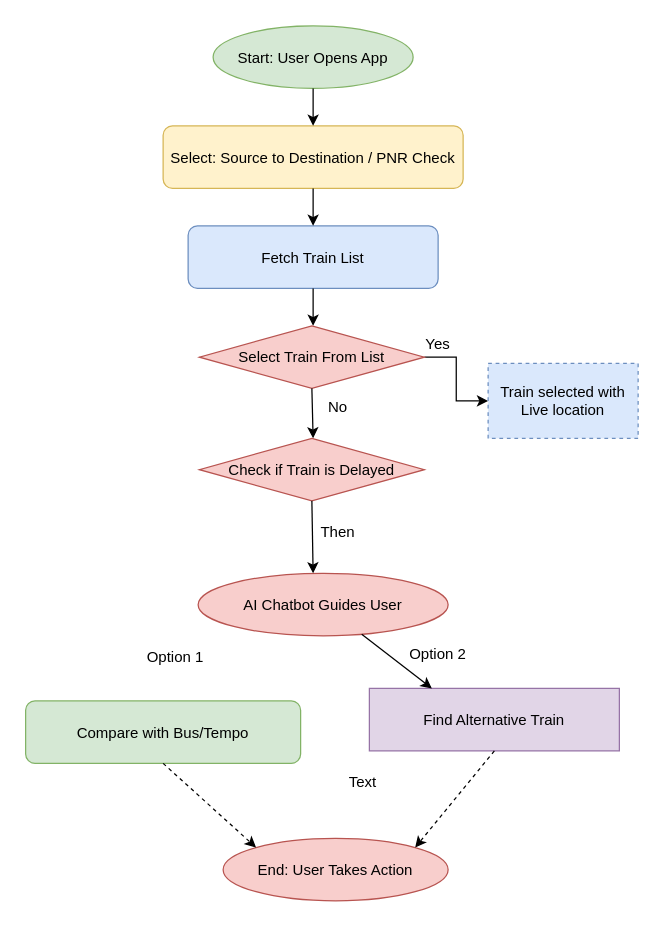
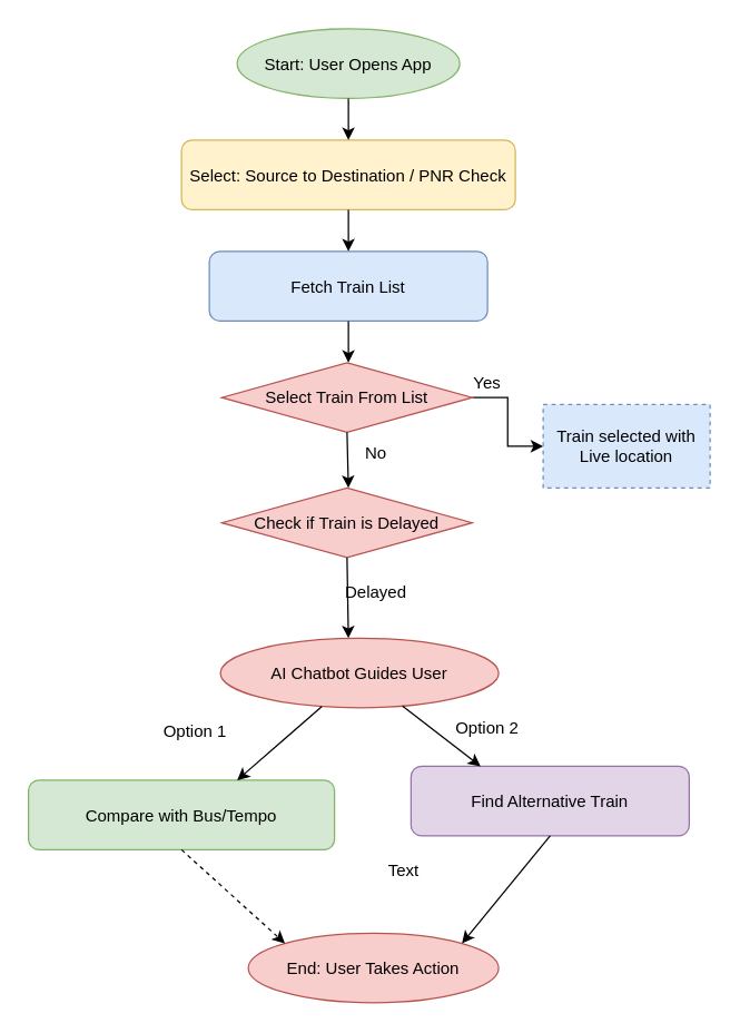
  <mxCell id="0" />
  <mxCell id="1" parent="0" />
  <mxCell id="2" value="Start: User Opens App" style="ellipse;fillColor=#D5E8D4;strokeColor=#82B366;" parent="1" vertex="1"><mxGeometry x="170" y="20" width="160" height="50" as="geometry" /></mxCell>
  <mxCell id="3" value="Select: Source to Destination / PNR Check" style="rounded=1;fillColor=#FFF2CC;strokeColor=#D6B656;" parent="1" vertex="1"><mxGeometry x="130" y="100" width="240" height="50" as="geometry" /></mxCell>
  <mxCell id="4" parent="1" source="2" target="3" edge="1"><mxGeometry relative="1" as="geometry" /></mxCell>
  <mxCell id="5" value="Fetch Train List" style="rounded=1;fillColor=#DAE8FC;strokeColor=#6C8EBF;" parent="1" vertex="1"><mxGeometry x="150" y="180" width="200" height="50" as="geometry" /></mxCell>
  <mxCell id="6" parent="1" source="3" target="5" edge="1"><mxGeometry relative="1" as="geometry" /></mxCell>
  <mxCell id="7" parent="1" source="5" edge="1"><mxGeometry relative="1" as="geometry"><mxPoint x="250" y="260" as="targetPoint" /></mxGeometry></mxCell>
  <mxCell id="8" value="Check if Train is Delayed" style="rhombus;fillColor=#F8CECC;strokeColor=#B85450;" parent="1" vertex="1"><mxGeometry x="159" y="350" width="180" height="50" as="geometry" /></mxCell>
- <mxCell id="9" value="Find Alternative Train" style="fillColor=#E1D5E7;strokeColor=#9673A6;rounded=0;" parent="1" vertex="1"><mxGeometry x="295" y="550" width="200" height="50" as="geometry" /></mxCell>
+ <mxCell id="9" value="Find Alternative Train" style="rounded=1;fillColor=#E1D5E7;strokeColor=#9673A6;" parent="1" vertex="1"><mxGeometry x="295" y="550" width="200" height="50" as="geometry" /></mxCell>
  <mxCell id="10" value="Compare with Bus/Tempo" style="rounded=1;fillColor=#D5E8D4;strokeColor=#82B366;" parent="1" vertex="1"><mxGeometry x="20" y="560" width="220" height="50" as="geometry" /></mxCell>
  <mxCell id="11" value="AI Chatbot Guides User" style="ellipse;fillColor=#F8CECC;strokeColor=#B85450;" parent="1" vertex="1"><mxGeometry x="158" y="458" width="200" height="50" as="geometry" /></mxCell>
  <mxCell id="12" value="End: User Takes Action" style="ellipse;fillColor=#F8CECC;strokeColor=#B85450;" parent="1" vertex="1"><mxGeometry x="178" y="670" width="180" height="50" as="geometry" /></mxCell>
+ <mxCell id="13" style="entryX=0.682;entryY=0;entryDx=0;entryDy=0;entryPerimeter=0;" parent="1" source="11" target="10" edge="1"><mxGeometry relative="1" as="geometry"><mxPoint x="240" y="540" as="targetPoint" /></mxGeometry></mxCell>
  <mxCell id="14" value="" style="edgeStyle=orthogonalEdgeStyle;rounded=0;orthogonalLoop=1;jettySize=auto;html=1;" parent="1" source="15" target="16" edge="1"><mxGeometry relative="1" as="geometry" /></mxCell>
  <mxCell id="15" value="Select Train From List" style="rhombus;whiteSpace=wrap;html=1;fillColor=#f8cecc;strokeColor=#b85450;" parent="1" vertex="1"><mxGeometry x="159" y="260" width="180" height="50" as="geometry" /></mxCell>
  <mxCell id="16" value="Train selected with Live location" style="whiteSpace=wrap;html=1;fillColor=#dae8fc;strokeColor=#6c8ebf;dashed=1;" parent="1" vertex="1"><mxGeometry x="390" y="290" width="120" height="60" as="geometry" /></mxCell>
  <mxCell id="17" value="" style="edgeStyle=none;orthogonalLoop=1;jettySize=auto;html=1;rounded=0;exitX=0.5;exitY=1;exitDx=0;exitDy=0;" parent="1" source="15" edge="1"><mxGeometry width="100" relative="1" as="geometry"><mxPoint x="200" y="280" as="sourcePoint" /><mxPoint x="250" y="350" as="targetPoint" /><Array as="points" /></mxGeometry></mxCell>
  <mxCell id="18" value="" style="endArrow=classic;html=1;rounded=0;exitX=0.5;exitY=1;exitDx=0;exitDy=0;entryX=0.46;entryY=0;entryDx=0;entryDy=0;entryPerimeter=0;" parent="1" source="8" target="11" edge="1"><mxGeometry width="50" height="50" relative="1" as="geometry"><mxPoint x="180" y="530" as="sourcePoint" /><mxPoint x="230" y="480" as="targetPoint" /></mxGeometry></mxCell>
  <mxCell id="19" style="entryX=0.25;entryY=0;entryDx=0;entryDy=0;" parent="1" source="11" target="9" edge="1"><mxGeometry relative="1" as="geometry"><mxPoint x="310" y="510" as="sourcePoint" /><mxPoint x="340" y="540" as="targetPoint" /></mxGeometry></mxCell>
  <mxCell id="20" value="" style="endArrow=classic;html=1;rounded=0;exitX=0.5;exitY=1;exitDx=0;exitDy=0;entryX=0;entryY=0;entryDx=0;entryDy=0;dashed=1;" edge="1" parent="1" source="10" target="12"><mxGeometry width="50" height="50" relative="1" as="geometry"><mxPoint x="270" y="630" as="sourcePoint" /><mxPoint x="200" y="670" as="targetPoint" /></mxGeometry></mxCell>
- <mxCell id="21" value="" style="endArrow=classic;html=1;rounded=0;exitX=0.5;exitY=1;exitDx=0;exitDy=0;entryX=1;entryY=0;entryDx=0;entryDy=0;dashed=1;" edge="1" parent="1" source="9" target="12"><mxGeometry width="50" height="50" relative="1" as="geometry"><mxPoint x="270" y="630" as="sourcePoint" /><mxPoint x="330" y="670" as="targetPoint" /></mxGeometry></mxCell>
+ <mxCell id="21" value="" style="endArrow=classic;html=1;rounded=0;exitX=0.5;exitY=1;exitDx=0;exitDy=0;entryX=1;entryY=0;entryDx=0;entryDy=0;" edge="1" parent="1" source="9" target="12"><mxGeometry width="50" height="50" relative="1" as="geometry"><mxPoint x="270" y="630" as="sourcePoint" /><mxPoint x="330" y="670" as="targetPoint" /></mxGeometry></mxCell>
  <mxCell id="22" value="No" style="text;html=1;align=center;verticalAlign=middle;whiteSpace=wrap;rounded=0;" vertex="1" parent="1"><mxGeometry x="240" y="310" width="60" height="30" as="geometry" /></mxCell>
  <mxCell id="23" value="Yes" style="text;html=1;align=center;verticalAlign=middle;whiteSpace=wrap;rounded=0;" vertex="1" parent="1"><mxGeometry x="320" y="260" width="60" height="30" as="geometry" /></mxCell>
- <mxCell id="24" value="Then" style="text;html=1;align=center;verticalAlign=middle;whiteSpace=wrap;rounded=0;" vertex="1" parent="1"><mxGeometry x="240" y="410" width="60" height="30" as="geometry" /></mxCell>
+ <mxCell id="24" value="Delayed" style="text;html=1;align=center;verticalAlign=middle;whiteSpace=wrap;rounded=0;" vertex="1" parent="1"><mxGeometry x="240" y="410" width="60" height="30" as="geometry" /></mxCell>
  <mxCell id="25" value="Text" style="text;html=1;align=center;verticalAlign=middle;whiteSpace=wrap;rounded=0;" vertex="1" parent="1"><mxGeometry x="260" y="610" width="60" height="30" as="geometry" /></mxCell>
  <mxCell id="26" value="Option 1" style="text;html=1;align=center;verticalAlign=middle;whiteSpace=wrap;rounded=0;" vertex="1" parent="1"><mxGeometry x="110" y="510" width="60" height="30" as="geometry" /></mxCell>
  <mxCell id="27" value="Option 2" style="text;html=1;align=center;verticalAlign=middle;whiteSpace=wrap;rounded=0;" vertex="1" parent="1"><mxGeometry x="320" y="508" width="60" height="30" as="geometry" /></mxCell>
